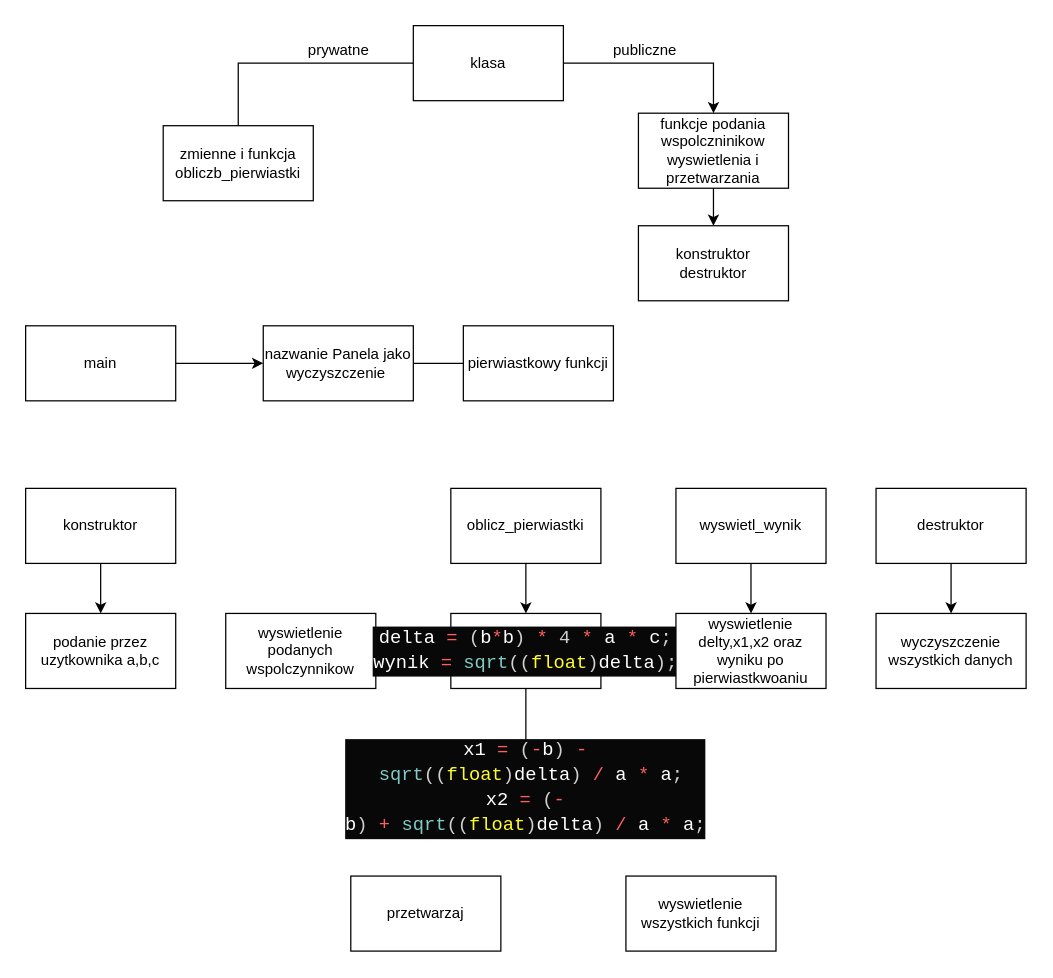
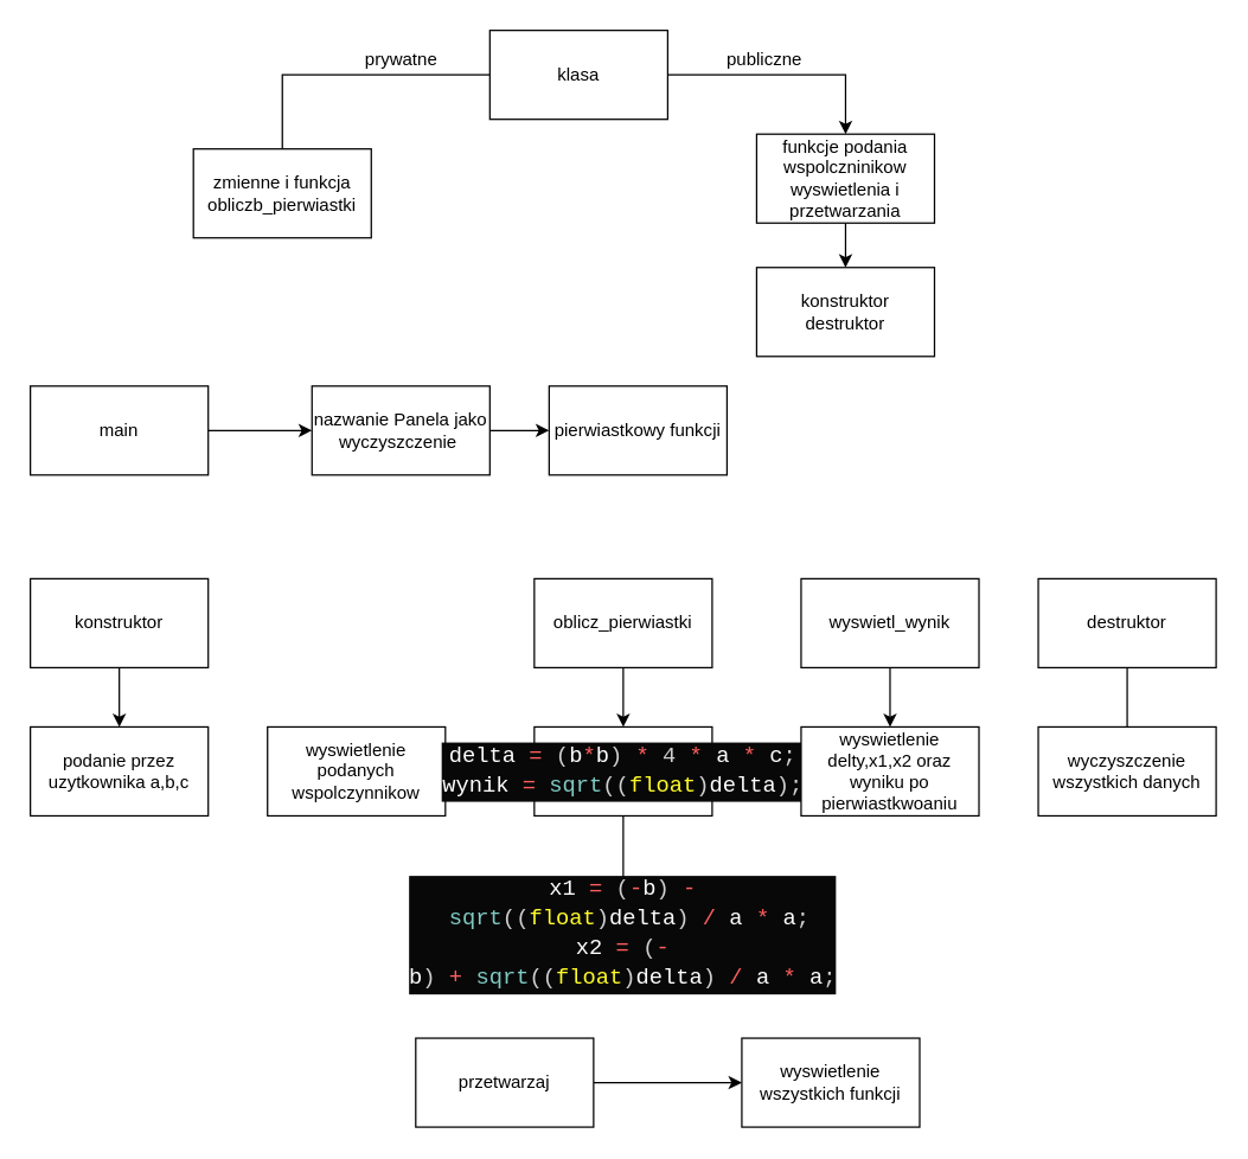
  <mxCell id="0" />
  <mxCell id="1" parent="0" />
  <mxCell id="2" style="edgeStyle=orthogonalEdgeStyle;rounded=0;orthogonalLoop=1;jettySize=auto;html=1;exitX=0;exitY=0.5;exitDx=0;exitDy=0;entryX=0.5;entryY=0;entryDx=0;entryDy=0;endArrow=none;" edge="1" parent="1" source="4" target="5"><mxGeometry relative="1" as="geometry" /></mxCell>
  <mxCell id="3" style="edgeStyle=orthogonalEdgeStyle;rounded=0;orthogonalLoop=1;jettySize=auto;html=1;exitX=1;exitY=0.5;exitDx=0;exitDy=0;entryX=0.5;entryY=0;entryDx=0;entryDy=0;" edge="1" parent="1" source="4" target="7"><mxGeometry relative="1" as="geometry" /></mxCell>
  <mxCell id="4" value="klasa" style="whiteSpace=wrap;html=1;" vertex="1" parent="1"><mxGeometry x="330" y="20" width="120" height="60" as="geometry" /></mxCell>
  <mxCell id="5" value="zmienne i funkcja obliczb_pierwiastki" style="whiteSpace=wrap;html=1;" vertex="1" parent="1"><mxGeometry x="130" y="100" width="120" height="60" as="geometry" /></mxCell>
  <mxCell id="6" style="edgeStyle=orthogonalEdgeStyle;rounded=0;orthogonalLoop=1;jettySize=auto;html=1;exitX=0.5;exitY=1;exitDx=0;exitDy=0;entryX=0.5;entryY=0;entryDx=0;entryDy=0;" edge="1" parent="1" source="7" target="10"><mxGeometry relative="1" as="geometry" /></mxCell>
  <mxCell id="7" value="funkcje podania wspolczninikow&lt;br&gt;wyswietlenia i przetwarzania" style="whiteSpace=wrap;html=1;" vertex="1" parent="1"><mxGeometry x="510" y="90" width="120" height="60" as="geometry" /></mxCell>
  <mxCell id="8" value="prywatne" style="text;html=1;align=center;verticalAlign=middle;resizable=0;points=[];autosize=1;" vertex="1" parent="1"><mxGeometry x="240" y="30" width="60" height="20" as="geometry" /></mxCell>
  <mxCell id="9" value="publiczne" style="text;html=1;align=center;verticalAlign=middle;resizable=0;points=[];autosize=1;" vertex="1" parent="1"><mxGeometry x="480" y="30" width="70" height="20" as="geometry" /></mxCell>
  <mxCell id="10" value="konstruktor&lt;br&gt;destruktor" style="whiteSpace=wrap;html=1;" vertex="1" parent="1"><mxGeometry x="510" y="180" width="120" height="60" as="geometry" /></mxCell>
  <mxCell id="11" style="edgeStyle=orthogonalEdgeStyle;rounded=0;orthogonalLoop=1;jettySize=auto;html=1;exitX=1;exitY=0.5;exitDx=0;exitDy=0;entryX=0;entryY=0.5;entryDx=0;entryDy=0;" edge="1" parent="1" source="12" target="14"><mxGeometry relative="1" as="geometry" /></mxCell>
  <mxCell id="12" value="main" style="whiteSpace=wrap;html=1;" vertex="1" parent="1"><mxGeometry x="20" y="260" width="120" height="60" as="geometry" /></mxCell>
- <mxCell id="13" style="edgeStyle=orthogonalEdgeStyle;rounded=0;orthogonalLoop=1;jettySize=auto;html=1;exitX=1;exitY=0.5;exitDx=0;exitDy=0;entryX=0;entryY=0.5;entryDx=0;entryDy=0;endArrow=none;" edge="1" parent="1" source="14" target="15"><mxGeometry relative="1" as="geometry" /></mxCell>
+ <mxCell id="13" style="edgeStyle=orthogonalEdgeStyle;rounded=0;orthogonalLoop=1;jettySize=auto;html=1;exitX=1;exitY=0.5;exitDx=0;exitDy=0;entryX=0;entryY=0.5;entryDx=0;entryDy=0;" edge="1" parent="1" source="14" target="15"><mxGeometry relative="1" as="geometry" /></mxCell>
  <mxCell id="14" value="nazwanie Panela jako wyczyszczenie&amp;nbsp;" style="whiteSpace=wrap;html=1;" vertex="1" parent="1"><mxGeometry x="210" y="260" width="120" height="60" as="geometry" /></mxCell>
  <mxCell id="15" value="pierwiastkowy funkcji" style="whiteSpace=wrap;html=1;" vertex="1" parent="1"><mxGeometry x="370" y="260" width="120" height="60" as="geometry" /></mxCell>
  <mxCell id="16" value="wyswietlenie podanych wspolczynnikow" style="whiteSpace=wrap;html=1;" vertex="1" parent="1"><mxGeometry x="180" y="490" width="120" height="60" as="geometry" /></mxCell>
  <mxCell id="17" style="edgeStyle=orthogonalEdgeStyle;rounded=0;orthogonalLoop=1;jettySize=auto;html=1;exitX=0.5;exitY=1;exitDx=0;exitDy=0;entryX=0.5;entryY=0;entryDx=0;entryDy=0;" edge="1" parent="1" source="18" target="19"><mxGeometry relative="1" as="geometry" /></mxCell>
  <mxCell id="18" value="konstruktor" style="whiteSpace=wrap;html=1;" vertex="1" parent="1"><mxGeometry x="20" y="390" width="120" height="60" as="geometry" /></mxCell>
  <mxCell id="19" value="podanie przez uzytkownika a,b,c" style="whiteSpace=wrap;html=1;" vertex="1" parent="1"><mxGeometry x="20" y="490" width="120" height="60" as="geometry" /></mxCell>
  <mxCell id="20" style="edgeStyle=orthogonalEdgeStyle;rounded=0;orthogonalLoop=1;jettySize=auto;html=1;exitX=0.5;exitY=1;exitDx=0;exitDy=0;entryX=0.5;entryY=0;entryDx=0;entryDy=0;" edge="1" parent="1" source="21" target="23"><mxGeometry relative="1" as="geometry" /></mxCell>
  <mxCell id="21" value="oblicz_pierwiastki" style="whiteSpace=wrap;html=1;" vertex="1" parent="1"><mxGeometry x="360" y="390" width="120" height="60" as="geometry" /></mxCell>
  <mxCell id="22" style="edgeStyle=orthogonalEdgeStyle;rounded=0;orthogonalLoop=1;jettySize=auto;html=1;exitX=0.5;exitY=1;exitDx=0;exitDy=0;entryX=0.5;entryY=0;entryDx=0;entryDy=0;" edge="1" parent="1" source="23" target="24"><mxGeometry relative="1" as="geometry" /></mxCell>
  <mxCell id="23" value="&lt;div style=&quot;color: rgb(248 , 248 , 242) ; background-color: rgb(8 , 8 , 8) ; font-family: &amp;#34;consolas&amp;#34; , &amp;#34;courier new&amp;#34; , monospace ; font-size: 15px ; line-height: 20px&quot;&gt;&lt;div&gt;&lt;span style=&quot;color: #ffffff&quot;&gt;delta&amp;nbsp;&lt;/span&gt;&lt;span style=&quot;color: #ff5e5e&quot;&gt;=&lt;/span&gt;&lt;span style=&quot;color: #ffffff&quot;&gt;&amp;nbsp;&lt;/span&gt;&lt;span style=&quot;color: #d0d0d0&quot;&gt;(&lt;/span&gt;&lt;span style=&quot;color: #ffffff&quot;&gt;b&lt;/span&gt;&lt;span style=&quot;color: #ff5e5e&quot;&gt;*&lt;/span&gt;&lt;span style=&quot;color: #ffffff&quot;&gt;b&lt;/span&gt;&lt;span style=&quot;color: #d0d0d0&quot;&gt;)&lt;/span&gt;&lt;span style=&quot;color: #ffffff&quot;&gt;&amp;nbsp;&lt;/span&gt;&lt;span style=&quot;color: #ff5e5e&quot;&gt;*&lt;/span&gt;&lt;span style=&quot;color: #ffffff&quot;&gt;&amp;nbsp;&lt;/span&gt;&lt;span style=&quot;color: #d0d0d0&quot;&gt;4&lt;/span&gt;&lt;span style=&quot;color: #ffffff&quot;&gt;&amp;nbsp;&lt;/span&gt;&lt;span style=&quot;color: #ff5e5e&quot;&gt;*&lt;/span&gt;&lt;span style=&quot;color: #ffffff&quot;&gt;&amp;nbsp;a&amp;nbsp;&lt;/span&gt;&lt;span style=&quot;color: #ff5e5e&quot;&gt;*&lt;/span&gt;&lt;span style=&quot;color: #ffffff&quot;&gt;&amp;nbsp;c&lt;/span&gt;&lt;span style=&quot;color: #d0d0d0&quot;&gt;;&lt;/span&gt;&lt;/div&gt;&lt;div&gt;&lt;span style=&quot;color: #ffffff&quot;&gt;wynik&amp;nbsp;&lt;/span&gt;&lt;span style=&quot;color: #ff5e5e&quot;&gt;=&lt;/span&gt;&lt;span style=&quot;color: #ffffff&quot;&gt;&amp;nbsp;&lt;/span&gt;&lt;span style=&quot;color: #80cbc4&quot;&gt;sqrt&lt;/span&gt;&lt;span style=&quot;color: #d0d0d0&quot;&gt;((&lt;/span&gt;&lt;span style=&quot;color: #fffb2a&quot;&gt;float&lt;/span&gt;&lt;span style=&quot;color: #d0d0d0&quot;&gt;)&lt;/span&gt;&lt;span style=&quot;color: #ffffff&quot;&gt;delta&lt;/span&gt;&lt;span style=&quot;color: #d0d0d0&quot;&gt;);&lt;/span&gt;&lt;/div&gt;&lt;/div&gt;" style="whiteSpace=wrap;html=1;" vertex="1" parent="1"><mxGeometry x="360" y="490" width="120" height="60" as="geometry" /></mxCell>
  <mxCell id="24" value="&lt;div style=&quot;color: rgb(248 , 248 , 242) ; background-color: rgb(8 , 8 , 8) ; font-family: &amp;#34;consolas&amp;#34; , &amp;#34;courier new&amp;#34; , monospace ; font-size: 15px ; line-height: 20px&quot;&gt;&lt;div&gt;&lt;span style=&quot;color: #ffffff&quot;&gt;x1&amp;nbsp;&lt;/span&gt;&lt;span style=&quot;color: #ff5e5e&quot;&gt;=&lt;/span&gt;&lt;span style=&quot;color: #ffffff&quot;&gt;&amp;nbsp;&lt;/span&gt;&lt;span style=&quot;color: #d0d0d0&quot;&gt;(&lt;/span&gt;&lt;span style=&quot;color: #ff5e5e&quot;&gt;-&lt;/span&gt;&lt;span style=&quot;color: #ffffff&quot;&gt;b&lt;/span&gt;&lt;span style=&quot;color: #d0d0d0&quot;&gt;)&lt;/span&gt;&lt;span style=&quot;color: #ffffff&quot;&gt;&amp;nbsp;&lt;/span&gt;&lt;span style=&quot;color: #ff5e5e&quot;&gt;-&lt;/span&gt;&lt;span style=&quot;color: #ffffff&quot;&gt;&amp;nbsp;&lt;/span&gt;&lt;span style=&quot;color: #80cbc4&quot;&gt;sqrt&lt;/span&gt;&lt;span style=&quot;color: #d0d0d0&quot;&gt;((&lt;/span&gt;&lt;span style=&quot;color: #fffb2a&quot;&gt;float&lt;/span&gt;&lt;span style=&quot;color: #d0d0d0&quot;&gt;)&lt;/span&gt;&lt;span style=&quot;color: #ffffff&quot;&gt;delta&lt;/span&gt;&lt;span style=&quot;color: #d0d0d0&quot;&gt;)&lt;/span&gt;&lt;span style=&quot;color: #ffffff&quot;&gt;&amp;nbsp;&lt;/span&gt;&lt;span style=&quot;color: #ff5e5e&quot;&gt;/&lt;/span&gt;&lt;span style=&quot;color: #ffffff&quot;&gt;&amp;nbsp;a&amp;nbsp;&lt;/span&gt;&lt;span style=&quot;color: #ff5e5e&quot;&gt;*&lt;/span&gt;&lt;span style=&quot;color: #ffffff&quot;&gt;&amp;nbsp;a&lt;/span&gt;&lt;span style=&quot;color: #d0d0d0&quot;&gt;;&lt;/span&gt;&lt;/div&gt;&lt;div&gt;&lt;span style=&quot;color: #ffffff&quot;&gt;x2&amp;nbsp;&lt;/span&gt;&lt;span style=&quot;color: #ff5e5e&quot;&gt;=&lt;/span&gt;&lt;span style=&quot;color: #ffffff&quot;&gt;&amp;nbsp;&lt;/span&gt;&lt;span style=&quot;color: #d0d0d0&quot;&gt;(&lt;/span&gt;&lt;span style=&quot;color: #ff5e5e&quot;&gt;-&lt;/span&gt;&lt;span style=&quot;color: #ffffff&quot;&gt;b&lt;/span&gt;&lt;span style=&quot;color: #d0d0d0&quot;&gt;)&lt;/span&gt;&lt;span style=&quot;color: #ffffff&quot;&gt;&amp;nbsp;&lt;/span&gt;&lt;span style=&quot;color: #ff5e5e&quot;&gt;+&lt;/span&gt;&lt;span style=&quot;color: #ffffff&quot;&gt;&amp;nbsp;&lt;/span&gt;&lt;span style=&quot;color: #80cbc4&quot;&gt;sqrt&lt;/span&gt;&lt;span style=&quot;color: #d0d0d0&quot;&gt;((&lt;/span&gt;&lt;span style=&quot;color: #fffb2a&quot;&gt;float&lt;/span&gt;&lt;span style=&quot;color: #d0d0d0&quot;&gt;)&lt;/span&gt;&lt;span style=&quot;color: #ffffff&quot;&gt;delta&lt;/span&gt;&lt;span style=&quot;color: #d0d0d0&quot;&gt;)&lt;/span&gt;&lt;span style=&quot;color: #ffffff&quot;&gt;&amp;nbsp;&lt;/span&gt;&lt;span style=&quot;color: #ff5e5e&quot;&gt;/&lt;/span&gt;&lt;span style=&quot;color: #ffffff&quot;&gt;&amp;nbsp;a&amp;nbsp;&lt;/span&gt;&lt;span style=&quot;color: #ff5e5e&quot;&gt;*&lt;/span&gt;&lt;span style=&quot;color: #ffffff&quot;&gt;&amp;nbsp;a&lt;/span&gt;&lt;span style=&quot;color: #d0d0d0&quot;&gt;;&lt;/span&gt;&lt;/div&gt;&lt;/div&gt;" style="whiteSpace=wrap;html=1;" vertex="1" parent="1"><mxGeometry x="360" y="600" width="120" height="60" as="geometry" /></mxCell>
  <mxCell id="25" style="edgeStyle=orthogonalEdgeStyle;rounded=0;orthogonalLoop=1;jettySize=auto;html=1;exitX=0.5;exitY=1;exitDx=0;exitDy=0;entryX=0.5;entryY=0;entryDx=0;entryDy=0;" edge="1" parent="1" source="26" target="30"><mxGeometry relative="1" as="geometry" /></mxCell>
  <mxCell id="26" value="wyswietl_wynik" style="whiteSpace=wrap;html=1;" vertex="1" parent="1"><mxGeometry x="540" y="390" width="120" height="60" as="geometry" /></mxCell>
- <mxCell id="27" style="edgeStyle=orthogonalEdgeStyle;rounded=0;orthogonalLoop=1;jettySize=auto;html=1;exitX=0.5;exitY=1;exitDx=0;exitDy=0;entryX=0.5;entryY=0;entryDx=0;entryDy=0;" edge="1" parent="1" source="28" target="29"><mxGeometry relative="1" as="geometry" /></mxCell>
+ <mxCell id="27" style="edgeStyle=orthogonalEdgeStyle;rounded=0;orthogonalLoop=1;jettySize=auto;html=1;exitX=0.5;exitY=1;exitDx=0;exitDy=0;entryX=0.5;entryY=0;entryDx=0;entryDy=0;endArrow=none;" edge="1" parent="1" source="28" target="29"><mxGeometry relative="1" as="geometry" /></mxCell>
  <mxCell id="28" value="destruktor" style="whiteSpace=wrap;html=1;" vertex="1" parent="1"><mxGeometry x="700" y="390" width="120" height="60" as="geometry" /></mxCell>
  <mxCell id="29" value="wyczyszczenie wszystkich danych" style="whiteSpace=wrap;html=1;" vertex="1" parent="1"><mxGeometry x="700" y="490" width="120" height="60" as="geometry" /></mxCell>
  <mxCell id="30" value="wyswietlenie delty,x1,x2 oraz wyniku po pierwiastkwoaniu" style="whiteSpace=wrap;html=1;" vertex="1" parent="1"><mxGeometry x="540" y="490" width="120" height="60" as="geometry" /></mxCell>
+ <mxCell id="31" style="edgeStyle=orthogonalEdgeStyle;rounded=0;orthogonalLoop=1;jettySize=auto;html=1;exitX=1;exitY=0.5;exitDx=0;exitDy=0;entryX=0;entryY=0.5;entryDx=0;entryDy=0;" edge="1" parent="1" source="32" target="33"><mxGeometry relative="1" as="geometry" /></mxCell>
  <mxCell id="32" value="przetwarzaj" style="whiteSpace=wrap;html=1;" vertex="1" parent="1"><mxGeometry x="280" y="700" width="120" height="60" as="geometry" /></mxCell>
  <mxCell id="33" value="wyswietlenie wszystkich funkcji" style="whiteSpace=wrap;html=1;" vertex="1" parent="1"><mxGeometry x="500" y="700" width="120" height="60" as="geometry" /></mxCell>
